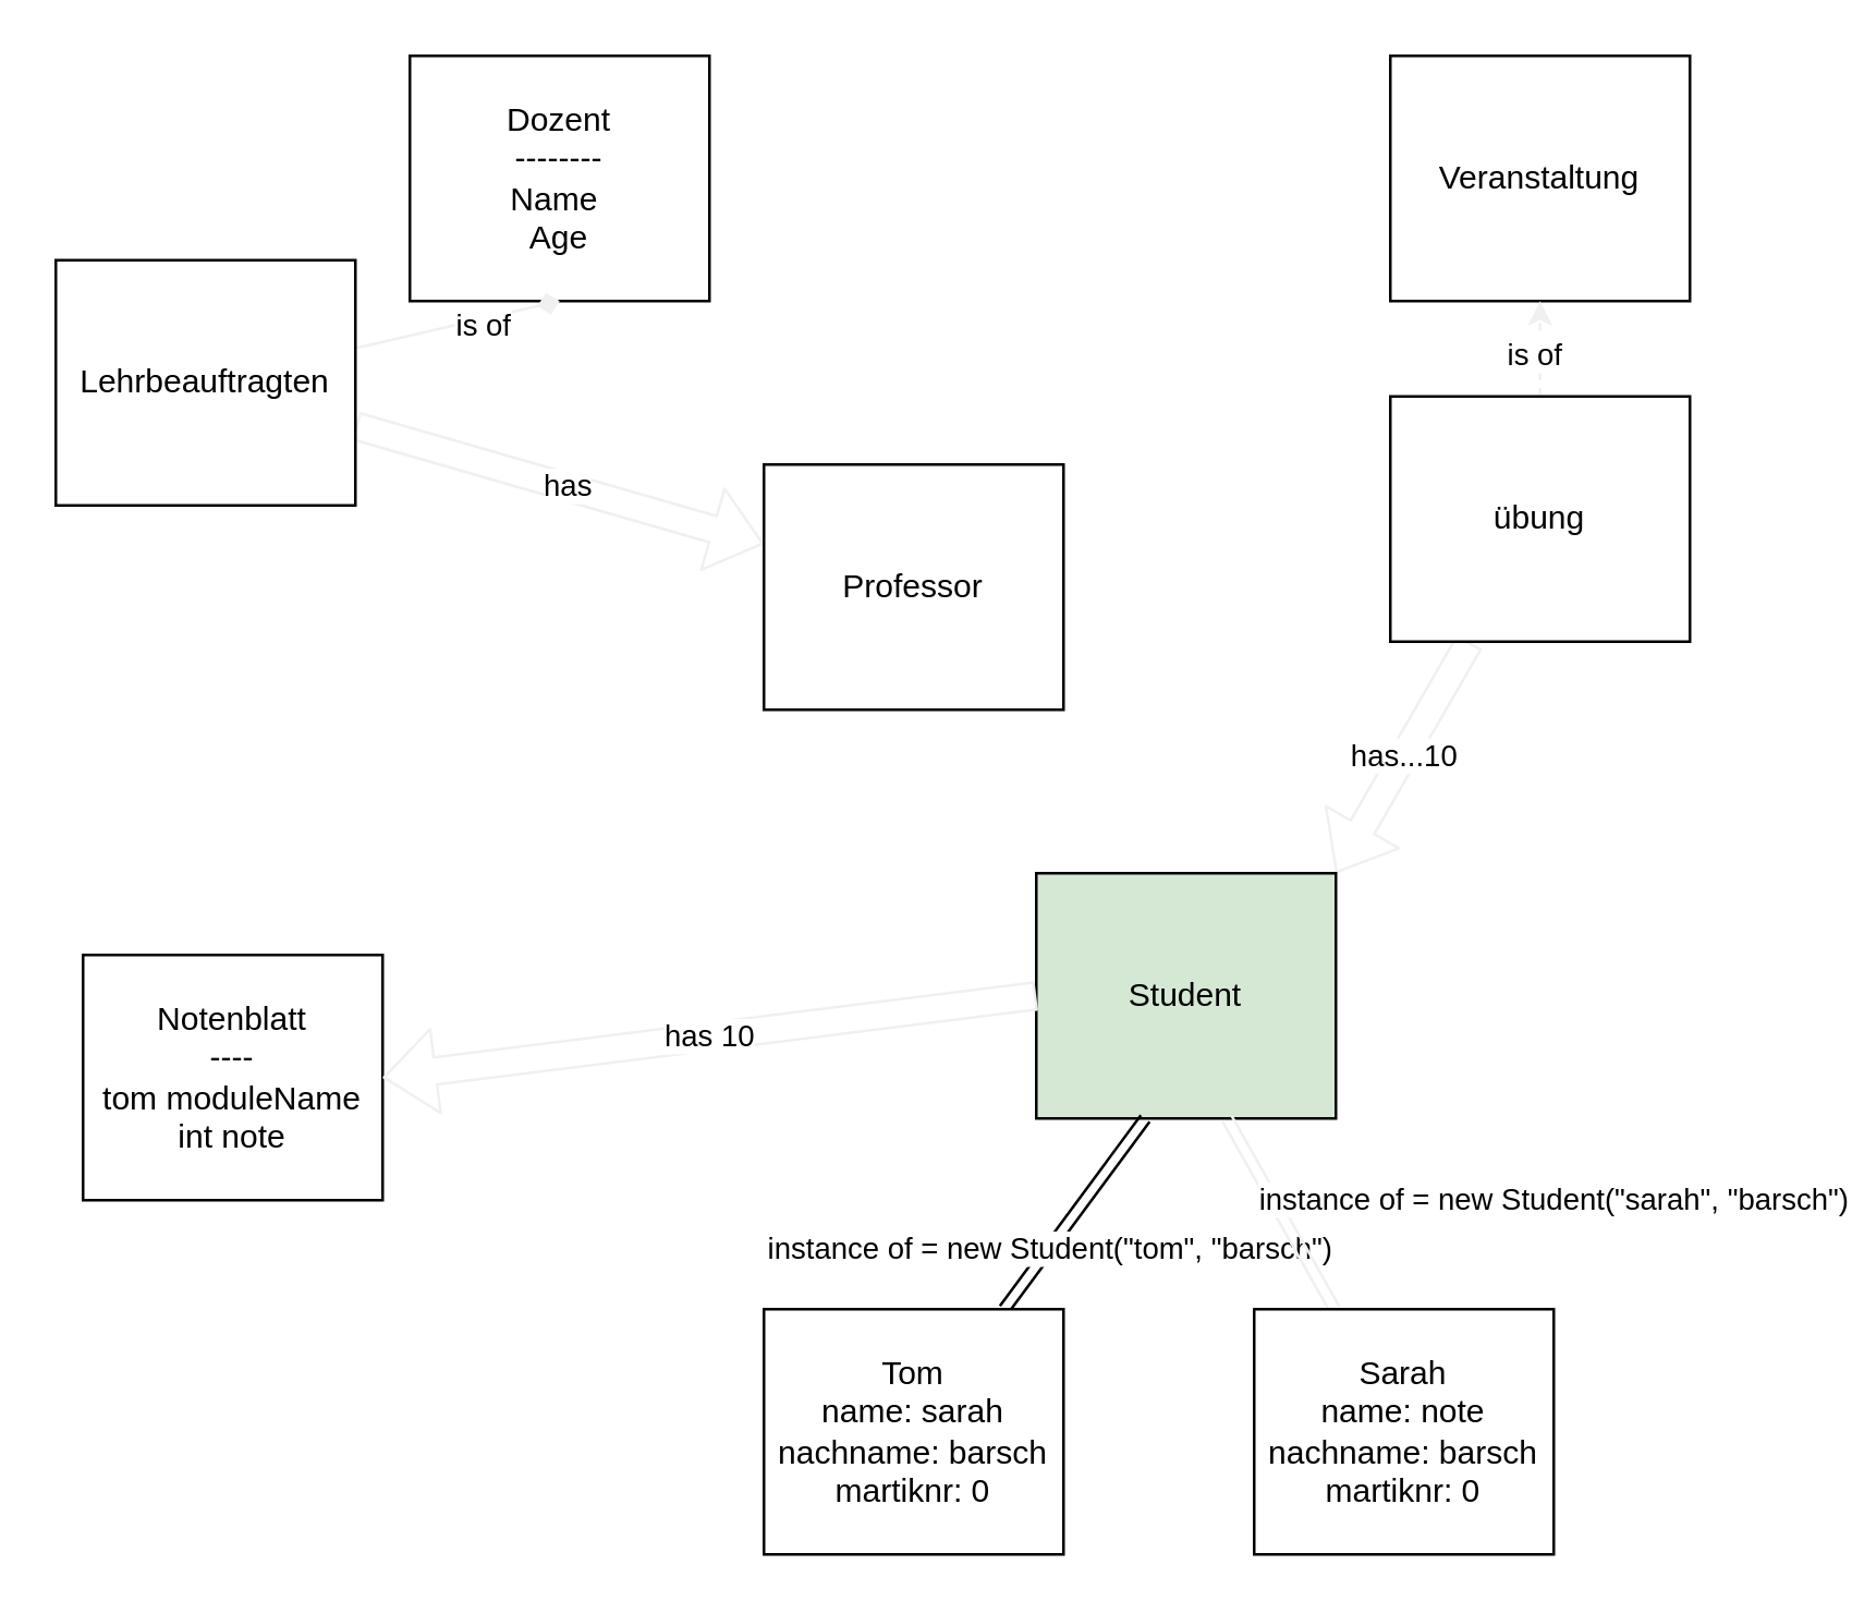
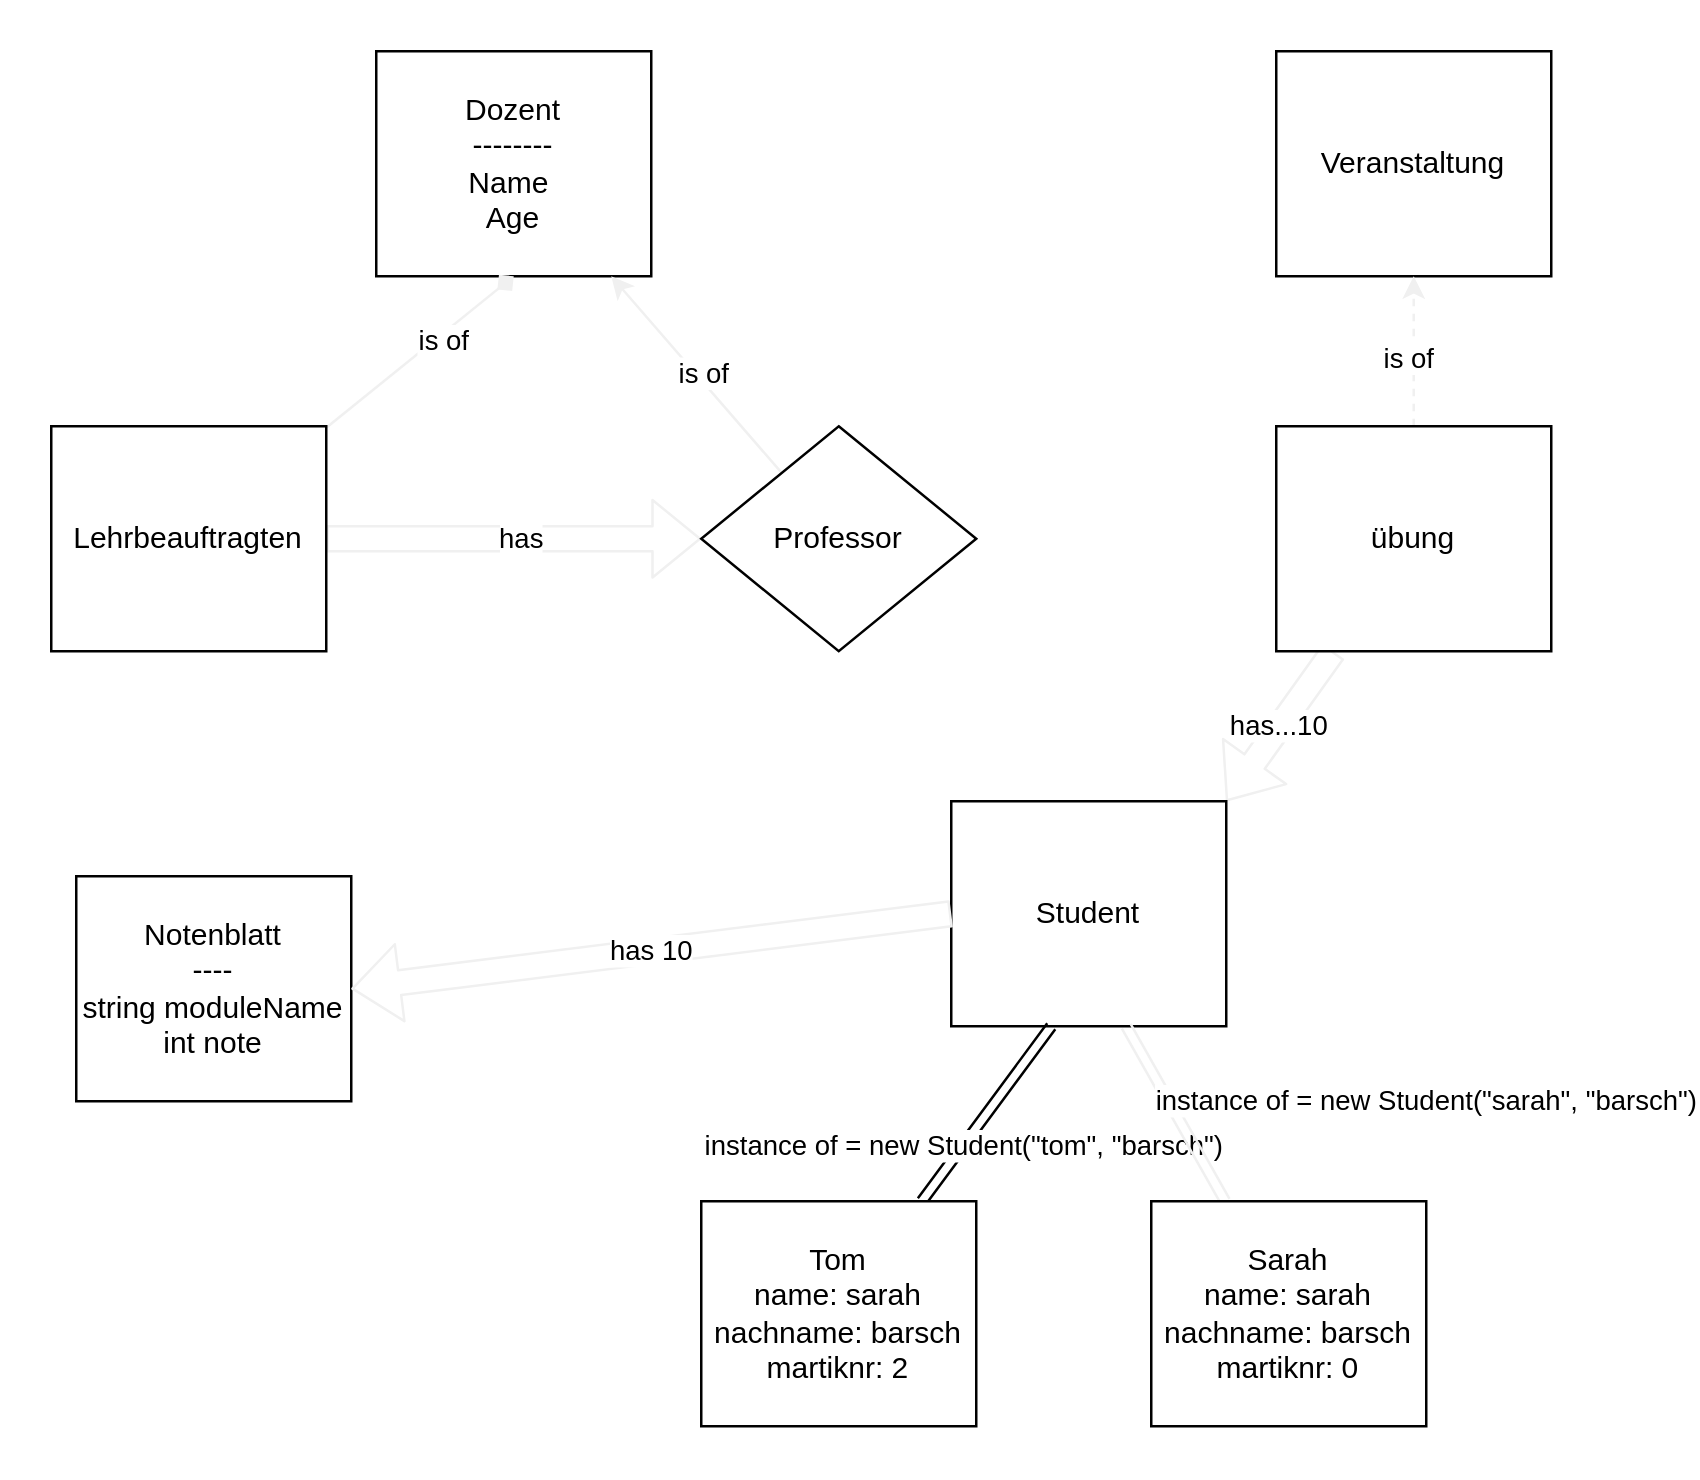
  <mxCell id="0" />
  <mxCell id="1" parent="0" />
  <mxCell id="2" value="Dozent&lt;br&gt;--------&lt;br&gt;Name&amp;nbsp;&lt;br&gt;Age" style="whiteSpace=wrap;html=1;" parent="1" vertex="1"><mxGeometry x="150" y="20" width="110" height="90" as="geometry" /></mxCell>
  <mxCell id="3" style="edgeStyle=none;html=1;entryX=0.5;entryY=1;entryDx=0;entryDy=0;strokeColor=#f0f0f0;endArrow=diamond;" edge="1" parent="1" source="7" target="2"><mxGeometry relative="1" as="geometry" /></mxCell>
  <mxCell id="4" value="is of" style="edgeLabel;html=1;align=center;verticalAlign=middle;resizable=0;points=[];" vertex="1" connectable="0" parent="3"><mxGeometry x="0.212" y="-2" relative="1" as="geometry"><mxPoint as="offset" /></mxGeometry></mxCell>
  <mxCell id="5" style="edgeStyle=none;shape=flexArrow;html=1;strokeColor=#f0f0f0;" edge="1" parent="1" source="7" target="10"><mxGeometry relative="1" as="geometry" /></mxCell>
  <mxCell id="6" value="has" style="edgeLabel;html=1;align=center;verticalAlign=middle;resizable=0;points=[];" vertex="1" connectable="0" parent="5"><mxGeometry x="0.021" y="1" relative="1" as="geometry"><mxPoint as="offset" /></mxGeometry></mxCell>
- <mxCell id="7" value="Lehrbeauftragten" style="whiteSpace=wrap;html=1;" vertex="1" parent="1"><mxGeometry x="20" y="95" width="110" height="90" as="geometry" /></mxCell>
- <mxCell id="10" value="Professor" style="whiteSpace=wrap;html=1;" vertex="1" parent="1"><mxGeometry x="280" y="170" width="110" height="90" as="geometry" /></mxCell>
+ <mxCell id="7" value="Lehrbeauftragten" style="whiteSpace=wrap;html=1;" vertex="1" parent="1"><mxGeometry x="20" y="170" width="110" height="90" as="geometry" /></mxCell>
+ <mxCell id="8" style="edgeStyle=none;html=1;strokeColor=#f0f0f0;" edge="1" parent="1" source="10" target="2"><mxGeometry relative="1" as="geometry" /></mxCell>
+ <mxCell id="9" value="is of" style="edgeLabel;html=1;align=center;verticalAlign=middle;resizable=0;points=[];" vertex="1" connectable="0" parent="8"><mxGeometry x="-0.015" y="-2" relative="1" as="geometry"><mxPoint as="offset" /></mxGeometry></mxCell>
+ <mxCell id="10" value="Professor" style="rhombus;whiteSpace=wrap;html=1;" vertex="1" parent="1"><mxGeometry x="280" y="170" width="110" height="90" as="geometry" /></mxCell>
  <mxCell id="11" value="Veranstaltung" style="whiteSpace=wrap;html=1;" vertex="1" parent="1"><mxGeometry x="510" y="20" width="110" height="90" as="geometry" /></mxCell>
  <mxCell id="12" style="edgeStyle=none;html=1;entryX=0.5;entryY=1;entryDx=0;entryDy=0;strokeColor=#f0f0f0;dashed=1;" edge="1" parent="1" source="15" target="11"><mxGeometry relative="1" as="geometry" /></mxCell>
  <mxCell id="13" value="is of" style="edgeLabel;html=1;align=center;verticalAlign=middle;resizable=0;points=[];" vertex="1" connectable="0" parent="12"><mxGeometry x="-0.078" y="3" relative="1" as="geometry"><mxPoint as="offset" /></mxGeometry></mxCell>
  <mxCell id="14" value="has...10" style="edgeStyle=none;html=1;entryX=1;entryY=0;entryDx=0;entryDy=0;strokeColor=#f0f0f0;shape=flexArrow;" edge="1" parent="1" source="15" target="16"><mxGeometry relative="1" as="geometry" /></mxCell>
- <mxCell id="15" value="übung" style="whiteSpace=wrap;html=1;" vertex="1" parent="1"><mxGeometry x="510" y="145" width="110" height="90" as="geometry" /></mxCell>
- <mxCell id="16" value="Student" style="whiteSpace=wrap;html=1;fillColor=#d5e8d4;" vertex="1" parent="1"><mxGeometry x="380" y="320" width="110" height="90" as="geometry" /></mxCell>
+ <mxCell id="15" value="übung" style="whiteSpace=wrap;html=1;" vertex="1" parent="1"><mxGeometry x="510" y="170" width="110" height="90" as="geometry" /></mxCell>
+ <mxCell id="16" value="Student" style="whiteSpace=wrap;html=1;" vertex="1" parent="1"><mxGeometry x="380" y="320" width="110" height="90" as="geometry" /></mxCell>
  <mxCell id="17" style="edgeStyle=none;shape=link;html=1;" edge="1" parent="1" source="19"><mxGeometry relative="1" as="geometry"><mxPoint x="420" y="410" as="targetPoint" /></mxGeometry></mxCell>
  <mxCell id="18" value="instance of = new Student(&quot;tom&quot;, &quot;barsch&quot;)" style="edgeLabel;html=1;align=center;verticalAlign=middle;resizable=0;points=[];" vertex="1" connectable="0" parent="17"><mxGeometry x="-0.347" relative="1" as="geometry"><mxPoint as="offset" /></mxGeometry></mxCell>
- <mxCell id="19" value="Tom&lt;br&gt;name: sarah&lt;br&gt;nachname: barsch&lt;br&gt;martiknr: 0" style="whiteSpace=wrap;html=1;" vertex="1" parent="1"><mxGeometry x="280" y="480" width="110" height="90" as="geometry" /></mxCell>
+ <mxCell id="19" value="Tom&lt;br&gt;name: sarah&lt;br&gt;nachname: barsch&lt;br&gt;martiknr: 2" style="whiteSpace=wrap;html=1;" vertex="1" parent="1"><mxGeometry x="280" y="480" width="110" height="90" as="geometry" /></mxCell>
  <mxCell id="20" value="instance of = new Student(&quot;sarah&quot;, &quot;barsch&quot;)" style="edgeStyle=none;shape=link;html=1;strokeColor=#f0f0f0;" edge="1" parent="1" source="21"><mxGeometry x="-1" y="-90" relative="1" as="geometry"><mxPoint x="450" y="410" as="targetPoint" /><mxPoint x="2" y="4" as="offset" /></mxGeometry></mxCell>
- <mxCell id="21" value="Sarah&lt;br&gt;name: note&lt;br&gt;nachname: barsch&lt;br&gt;martiknr: 0" style="whiteSpace=wrap;html=1;" vertex="1" parent="1"><mxGeometry x="460" y="480" width="110" height="90" as="geometry" /></mxCell>
- <mxCell id="22" value="Notenblatt&lt;br&gt;----&lt;br&gt;tom moduleName&lt;br&gt;int note" style="whiteSpace=wrap;html=1;" vertex="1" parent="1"><mxGeometry x="30" y="350" width="110" height="90" as="geometry" /></mxCell>
+ <mxCell id="21" value="Sarah&lt;br&gt;name: sarah&lt;br&gt;nachname: barsch&lt;br&gt;martiknr: 0" style="whiteSpace=wrap;html=1;" vertex="1" parent="1"><mxGeometry x="460" y="480" width="110" height="90" as="geometry" /></mxCell>
+ <mxCell id="22" value="Notenblatt&lt;br&gt;----&lt;br&gt;string moduleName&lt;br&gt;int note" style="whiteSpace=wrap;html=1;" vertex="1" parent="1"><mxGeometry x="30" y="350" width="110" height="90" as="geometry" /></mxCell>
  <mxCell id="23" value="has 10" style="edgeStyle=none;html=1;entryX=1;entryY=0.5;entryDx=0;entryDy=0;strokeColor=#f0f0f0;shape=flexArrow;exitX=0;exitY=0.5;exitDx=0;exitDy=0;" edge="1" parent="1" source="16" target="22"><mxGeometry relative="1" as="geometry"><mxPoint x="342.857" y="360" as="sourcePoint" /><mxPoint x="300" y="420" as="targetPoint" /></mxGeometry></mxCell>
